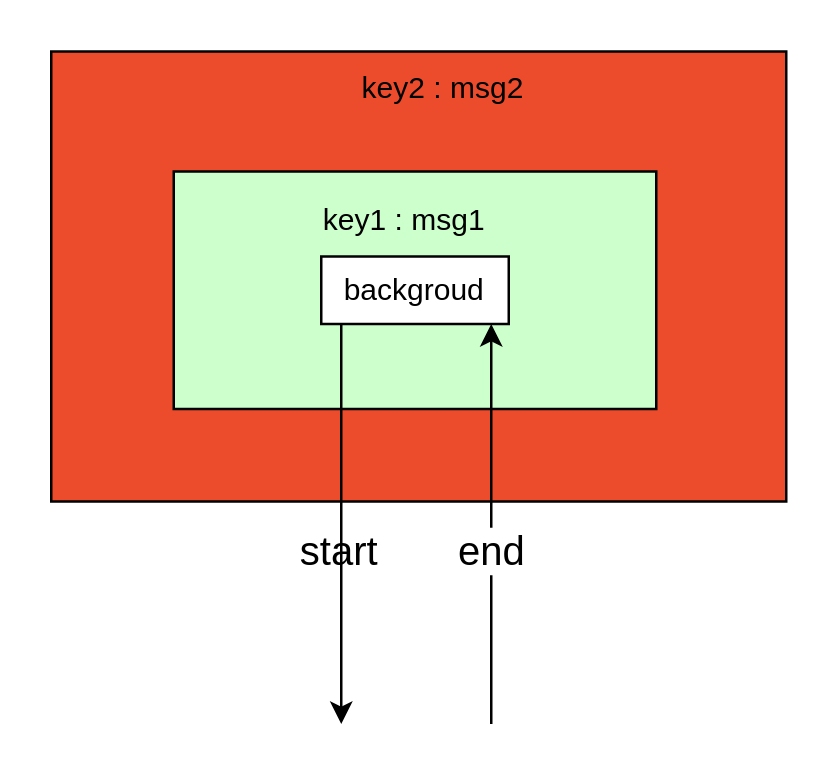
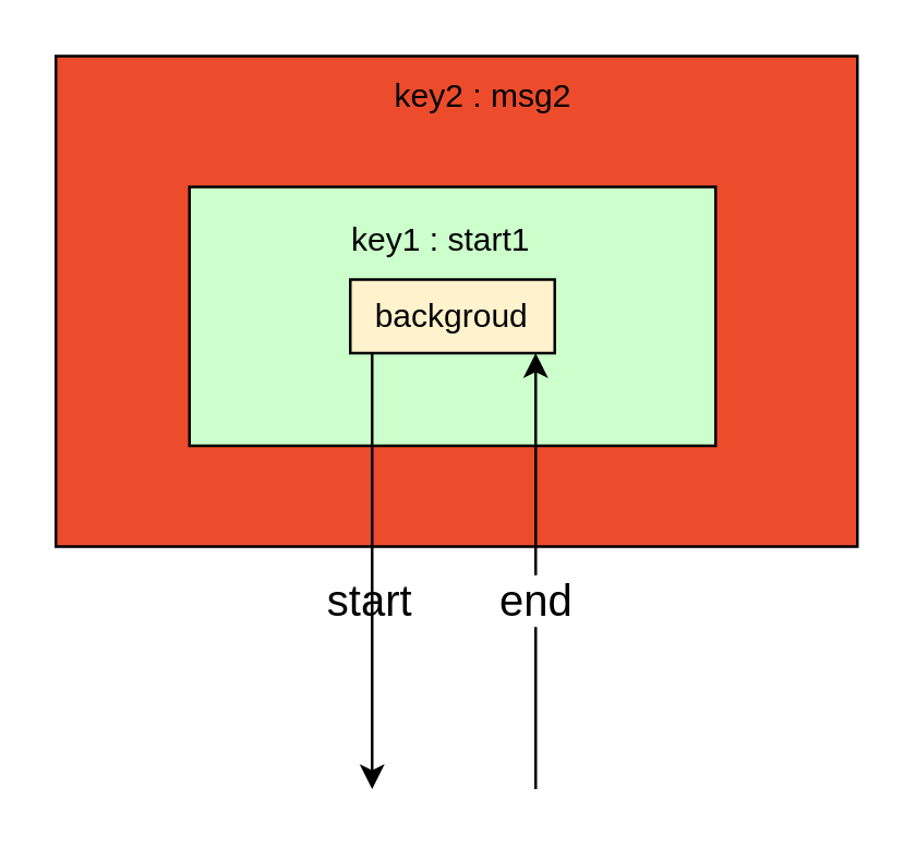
  <mxCell id="0" />
  <mxCell id="1" parent="0" />
  <mxCell id="2" value="" style="rounded=0;whiteSpace=wrap;html=1;fillColor=#EC4C2C;gradientColor=none;" vertex="1" parent="1"><mxGeometry x="20" y="20" width="294" height="180" as="geometry" /></mxCell>
  <mxCell id="3" value="" style="rounded=0;whiteSpace=wrap;html=1;fillColor=#CCFFCC;gradientColor=none;" vertex="1" parent="1"><mxGeometry x="69" y="68" width="193" height="95" as="geometry" /></mxCell>
- <mxCell id="4" value="backgroud" style="rounded=0;whiteSpace=wrap;html=1;" vertex="1" parent="1"><mxGeometry x="128" y="102" width="75" height="27" as="geometry" /></mxCell>
- <mxCell id="5" value="key1 : msg1" style="text;html=1;strokeColor=none;fillColor=none;align=center;verticalAlign=middle;whiteSpace=wrap;rounded=0;" vertex="1" parent="1"><mxGeometry x="90" y="76" width="143" height="23" as="geometry" /></mxCell>
+ <mxCell id="4" value="backgroud" style="rounded=0;whiteSpace=wrap;html=1;fillColor=#fff2cc;" vertex="1" parent="1"><mxGeometry x="128" y="102" width="75" height="27" as="geometry" /></mxCell>
+ <mxCell id="5" value="key1 : start1" style="text;html=1;strokeColor=none;fillColor=none;align=center;verticalAlign=middle;whiteSpace=wrap;rounded=0;" vertex="1" parent="1"><mxGeometry x="90" y="76" width="143" height="23" as="geometry" /></mxCell>
  <mxCell id="6" value="key2 : msg2" style="text;html=1;strokeColor=none;fillColor=none;align=center;verticalAlign=middle;whiteSpace=wrap;rounded=0;" vertex="1" parent="1"><mxGeometry x="123.5" y="23" width="106" height="23" as="geometry" /></mxCell>
  <mxCell id="7" value="" style="endArrow=classic;html=1;rounded=0;fontSize=16;" edge="1" parent="1"><mxGeometry width="50" height="50" relative="1" as="geometry"><mxPoint x="136" y="129" as="sourcePoint" /><mxPoint x="136" y="289" as="targetPoint" /></mxGeometry></mxCell>
  <mxCell id="8" value="start" style="edgeLabel;html=1;align=center;verticalAlign=middle;resizable=0;points=[];fontSize=16;labelBackgroundColor=none;" vertex="1" connectable="0" parent="7"><mxGeometry x="-0.4" y="1" relative="1" as="geometry"><mxPoint x="-3" y="42" as="offset" /></mxGeometry></mxCell>
  <mxCell id="9" value="" style="endArrow=classic;html=1;rounded=0;fontSize=16;" edge="1" parent="1"><mxGeometry width="50" height="50" relative="1" as="geometry"><mxPoint x="196" y="289" as="sourcePoint" /><mxPoint x="196" y="129" as="targetPoint" /></mxGeometry></mxCell>
  <mxCell id="10" value="end" style="edgeLabel;html=1;align=center;verticalAlign=middle;resizable=0;points=[];fontSize=16;" vertex="1" connectable="0" parent="9"><mxGeometry x="-0.4" y="1" relative="1" as="geometry"><mxPoint y="-22" as="offset" /></mxGeometry></mxCell>
